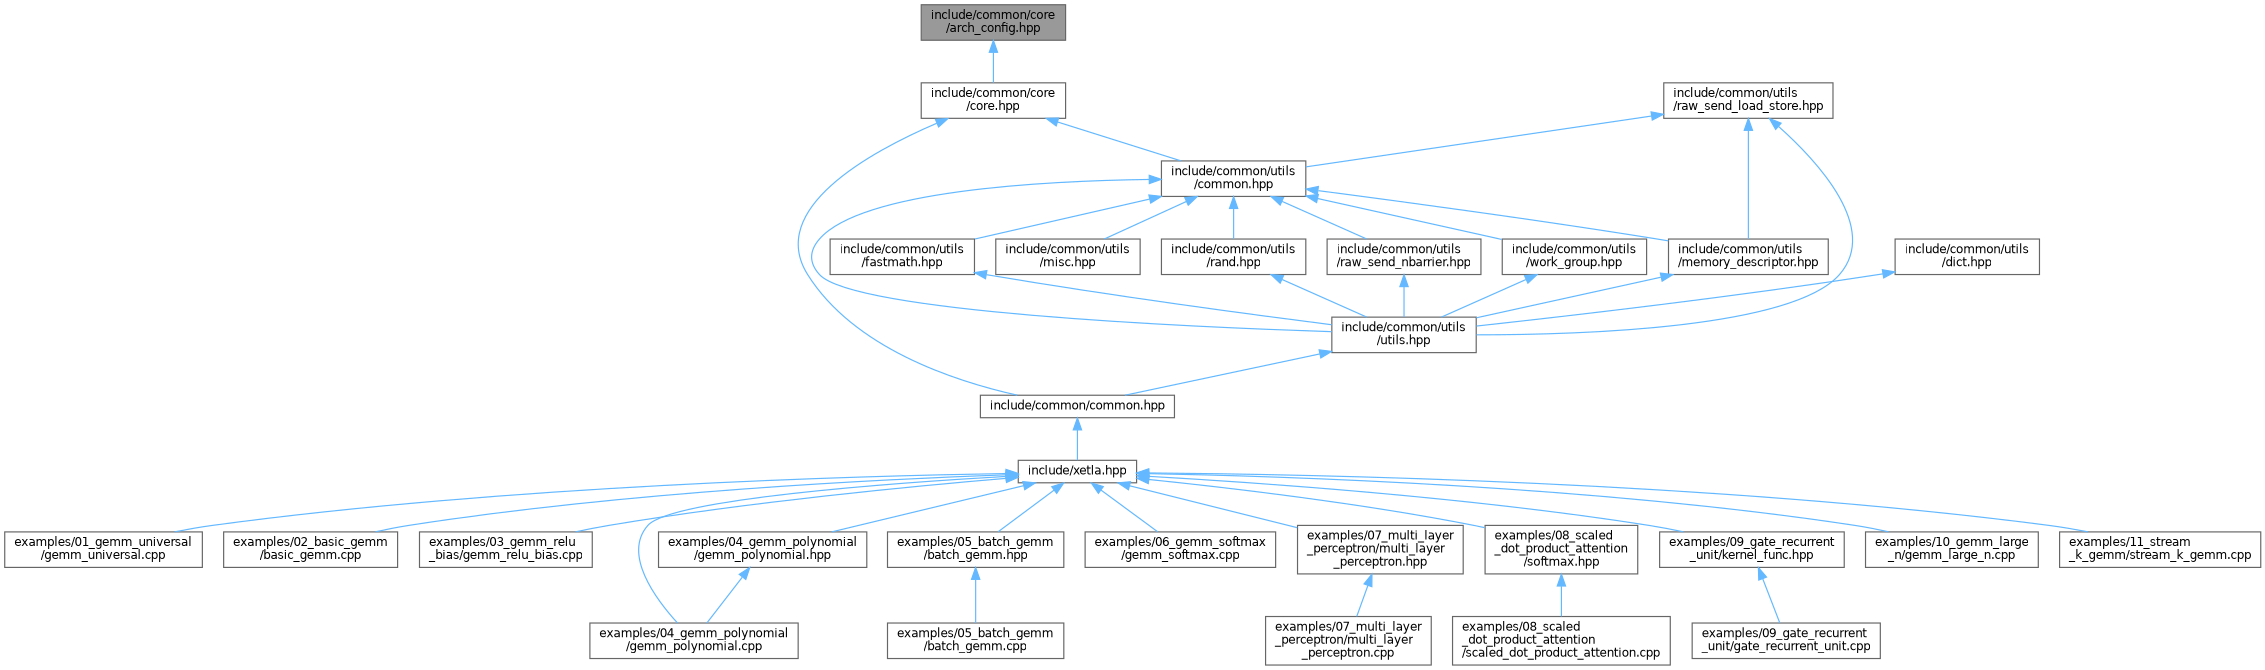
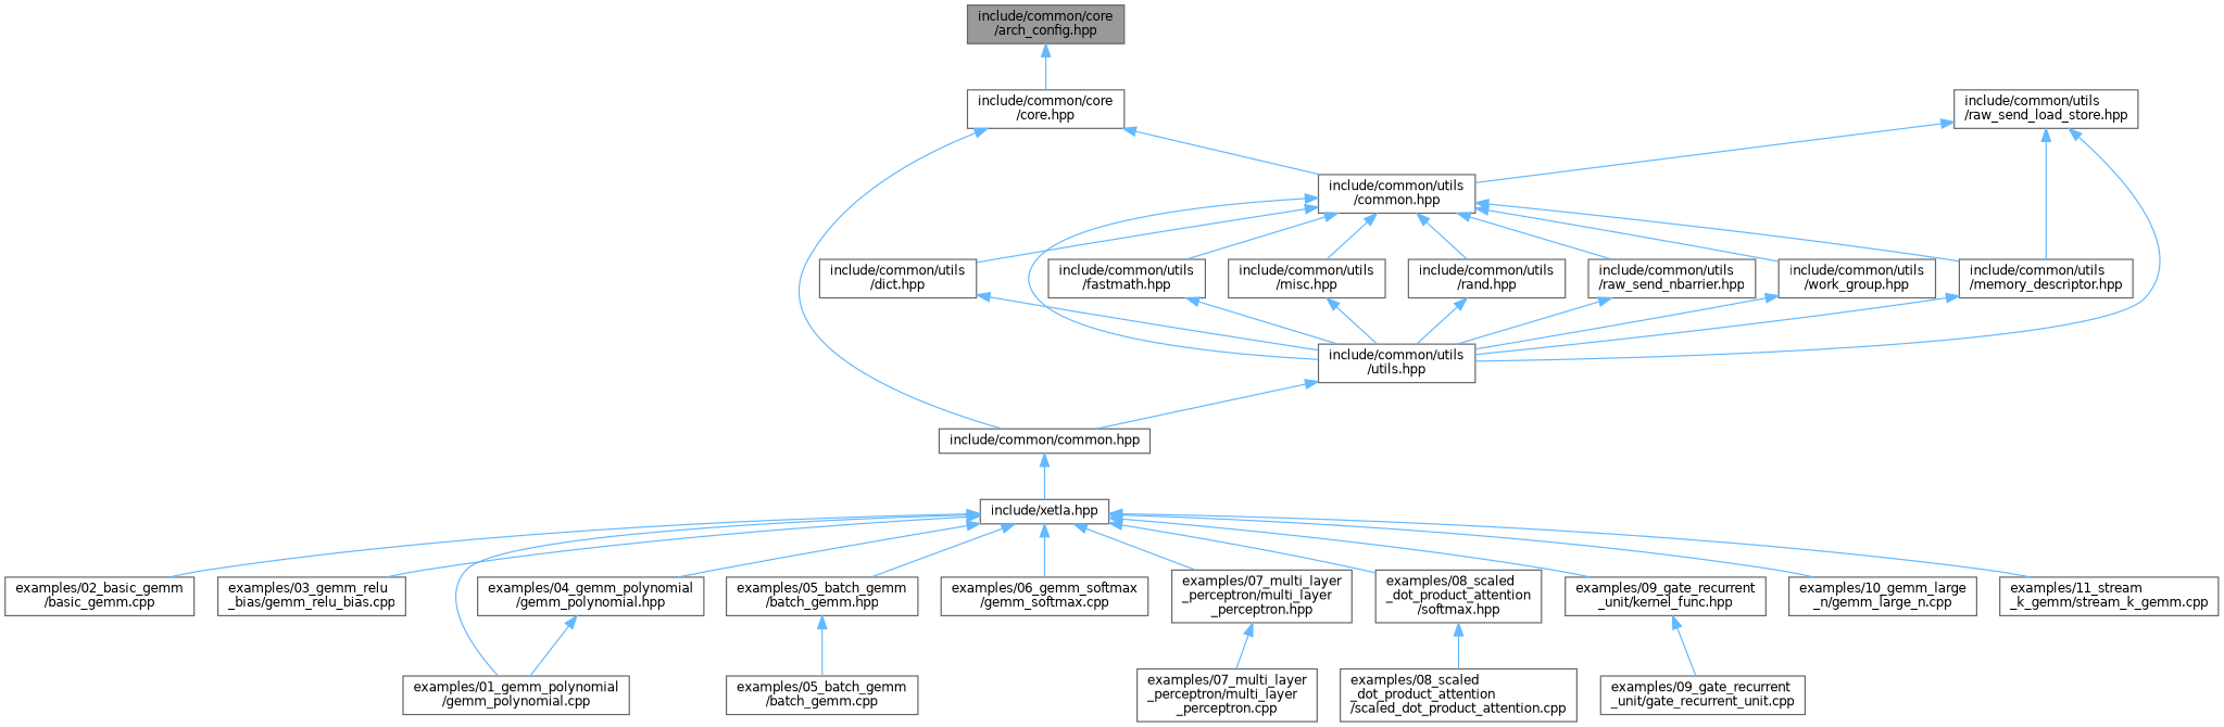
  digraph {
    node [color=grey40 fillcolor=white fontname=Helvetica fontsize=10 shape=box style=filled]
    edge [color=steelblue1 dir=back fontname=Helvetica fontsize=10 labelfontname=Helvetica labelfontsize=10 style=solid]
    n1 [color=gray40 fillcolor=grey60 fontcolor=black height=0.2 label="include/common/core\l/arch_config.hpp" width=0.4]
    n2 [height=0.2 label="include/common/core\l/core.hpp" width=0.4]
    n3 [height=0.2 label="include/common/common.hpp" width=0.4]
    n4 [height=0.2 label="include/common/utils\l/common.hpp" width=0.4]
    n5 [height=0.2 label="include/xetla.hpp" width=0.4]
    n6 [height=0.2 label="include/common/utils\l/dict.hpp" width=0.4]
    n7 [height=0.2 label="include/common/utils\l/utils.hpp" width=0.4]
    n8 [height=0.2 label="include/common/utils\l/fastmath.hpp" width=0.4]
    n9 [height=0.2 label="include/common/utils\l/memory_descriptor.hpp" width=0.4]
    n10 [height=0.2 label="include/common/utils\l/misc.hpp" width=0.4]
    n11 [height=0.2 label="include/common/utils\l/rand.hpp" width=0.4]
    n12 [height=0.2 label="include/common/utils\l/raw_send_nbarrier.hpp" width=0.4]
    n13 [height=0.2 label="include/common/utils\l/work_group.hpp" width=0.4]
-   n14 [height=0.2 label="examples/01_gemm_universal\l/gemm_universal.cpp" width=0.4]
    n15 [height=0.2 label="examples/02_basic_gemm\l/basic_gemm.cpp" width=0.4]
    n16 [height=0.2 label="examples/03_gemm_relu\l_bias/gemm_relu_bias.cpp" width=0.4]
-   n17 [height=0.2 label="examples/04_gemm_polynomial\l/gemm_polynomial.cpp" width=0.4]
+   n17 [height=0.2 label="examples/01_gemm_polynomial\l/gemm_polynomial.cpp" width=0.4]
    n18 [height=0.2 label="examples/04_gemm_polynomial\l/gemm_polynomial.hpp" width=0.4]
    n19 [height=0.2 label="examples/05_batch_gemm\l/batch_gemm.hpp" width=0.4]
    n20 [height=0.2 label="examples/06_gemm_softmax\l/gemm_softmax.cpp" width=0.4]
    n21 [height=0.2 label="examples/07_multi_layer\l_perceptron/multi_layer\l_perceptron.hpp" width=0.4]
    n22 [height=0.2 label="examples/08_scaled\l_dot_product_attention\l/softmax.hpp" width=0.4]
    n23 [height=0.2 label="examples/09_gate_recurrent\l_unit/kernel_func.hpp" width=0.4]
    n24 [height=0.2 label="examples/10_gemm_large\l_n/gemm_large_n.cpp" width=0.4]
    n25 [height=0.2 label="examples/11_stream\l_k_gemm/stream_k_gemm.cpp" width=0.4]
    n26 [height=0.2 label="examples/05_batch_gemm\l/batch_gemm.cpp" width=0.4]
    n27 [height=0.2 label="examples/07_multi_layer\l_perceptron/multi_layer\l_perceptron.cpp" width=0.4]
    n28 [height=0.2 label="examples/08_scaled\l_dot_product_attention\l/scaled_dot_product_attention.cpp" width=0.4]
    n29 [height=0.2 label="examples/09_gate_recurrent\l_unit/gate_recurrent_unit.cpp" width=0.4]
    n30 [height=0.2 label="include/common/utils\l/raw_send_load_store.hpp" width=0.4]
    n1 -> n2
    n2 -> n3
    n2 -> n4
    n3 -> n5
+   n4 -> n6
    n4 -> n7
    n4 -> n8
    n4 -> n9
    n4 -> n10
    n4 -> n11
    n4 -> n12
    n4 -> n13
-   n5 -> n14
    n5 -> n15
    n5 -> n16
    n5 -> n17
    n5 -> n18
    n5 -> n19
    n5 -> n20
    n5 -> n21
    n5 -> n22
    n5 -> n23
    n5 -> n24
    n5 -> n25
    n6 -> n7
    n7 -> n3
    n8 -> n7
    n9 -> n7
+   n10 -> n7
    n11 -> n7
    n12 -> n7
    n13 -> n7
    n18 -> n17
    n19 -> n26
    n21 -> n27
    n22 -> n28
    n23 -> n29
    n30 -> n4
    n30 -> n7
    n30 -> n9
  }
